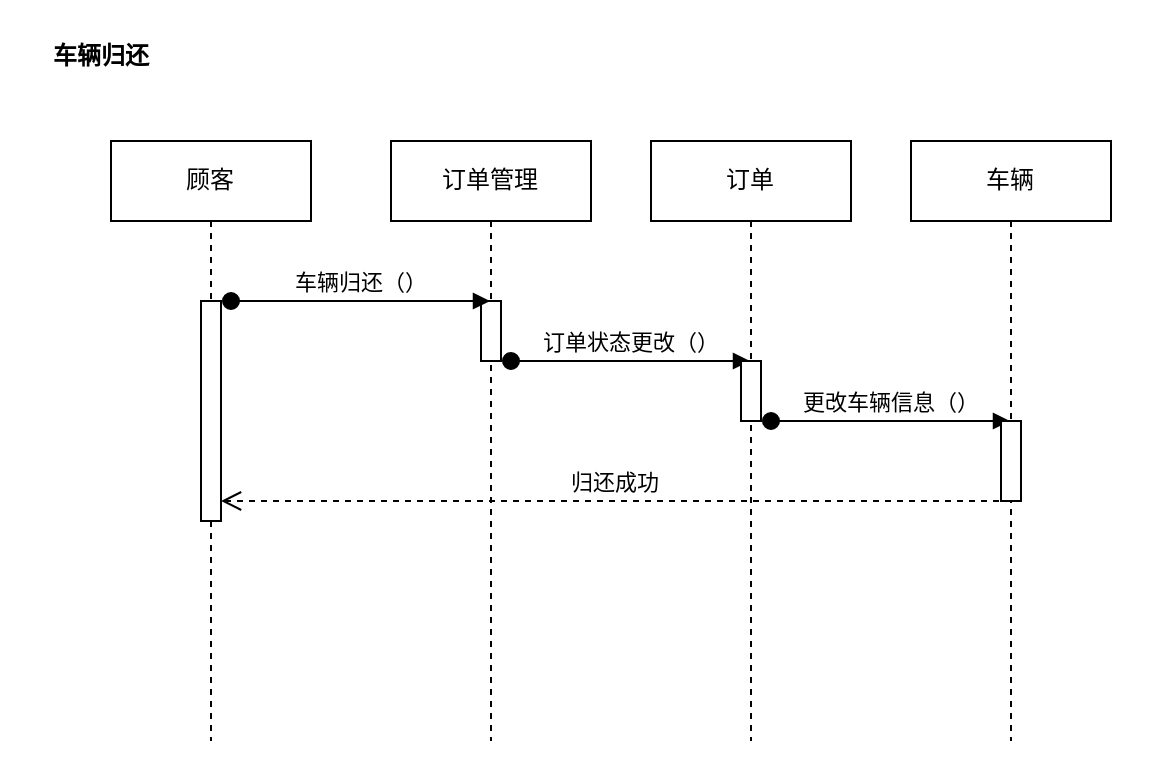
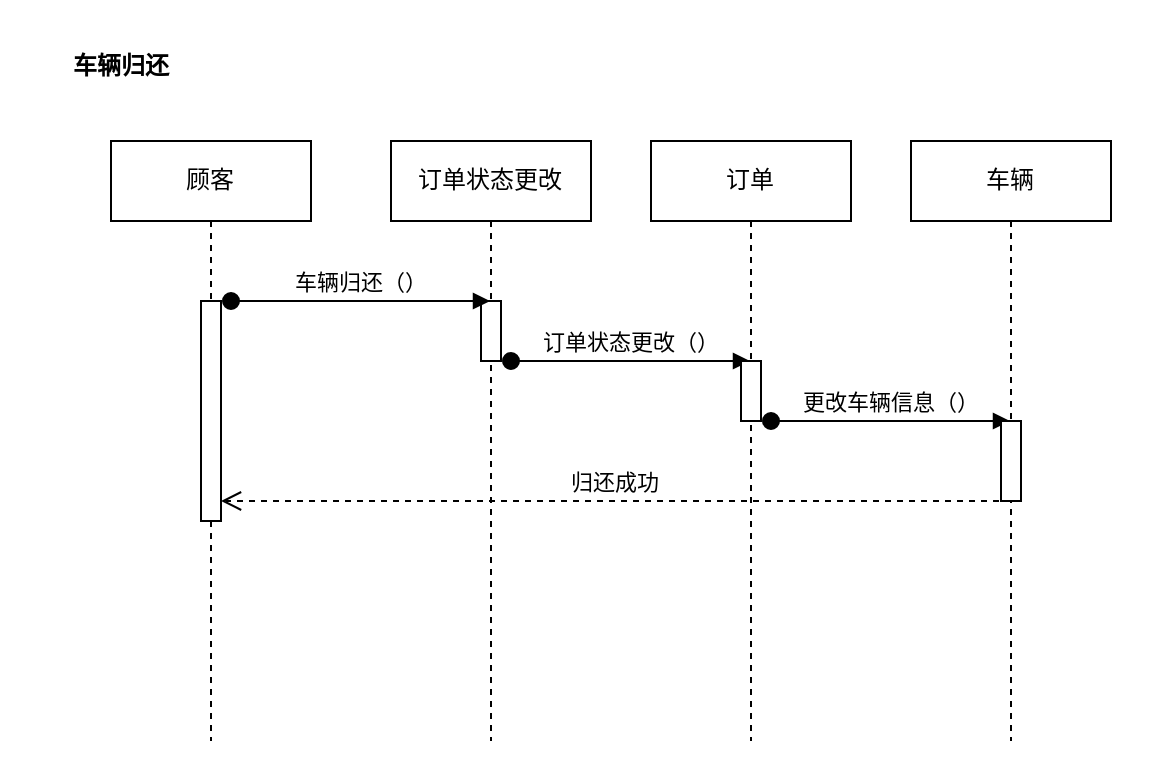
  <mxCell id="0" />
  <mxCell id="1" parent="0" />
  <mxCell id="2" value="顾客" style="shape=umlLifeline;perimeter=lifelinePerimeter;whiteSpace=wrap;html=1;container=1;dropTarget=0;collapsible=0;recursiveResize=0;outlineConnect=0;portConstraint=eastwest;newEdgeStyle={&quot;curved&quot;:0,&quot;rounded&quot;:0};" vertex="1" parent="1"><mxGeometry x="55" y="70" width="100" height="300" as="geometry" /></mxCell>
  <mxCell id="3" value="" style="html=1;points=[[0,0,0,0,5],[0,1,0,0,-5],[1,0,0,0,5],[1,1,0,0,-5]];perimeter=orthogonalPerimeter;outlineConnect=0;targetShapes=umlLifeline;portConstraint=eastwest;newEdgeStyle={&quot;curved&quot;:0,&quot;rounded&quot;:0};" vertex="1" parent="2"><mxGeometry x="45" y="80" width="10" height="110" as="geometry" /></mxCell>
- <mxCell id="4" value="订单管理" style="shape=umlLifeline;perimeter=lifelinePerimeter;whiteSpace=wrap;html=1;container=1;dropTarget=0;collapsible=0;recursiveResize=0;outlineConnect=0;portConstraint=eastwest;newEdgeStyle={&quot;curved&quot;:0,&quot;rounded&quot;:0};" vertex="1" parent="1"><mxGeometry x="195" y="70" width="100" height="300" as="geometry" /></mxCell>
+ <mxCell id="4" value="订单状态更改" style="shape=umlLifeline;perimeter=lifelinePerimeter;whiteSpace=wrap;html=1;container=1;dropTarget=0;collapsible=0;recursiveResize=0;outlineConnect=0;portConstraint=eastwest;newEdgeStyle={&quot;curved&quot;:0,&quot;rounded&quot;:0};" vertex="1" parent="1"><mxGeometry x="195" y="70" width="100" height="300" as="geometry" /></mxCell>
  <mxCell id="5" value="" style="html=1;points=[[0,0,0,0,5],[0,1,0,0,-5],[1,0,0,0,5],[1,1,0,0,-5]];perimeter=orthogonalPerimeter;outlineConnect=0;targetShapes=umlLifeline;portConstraint=eastwest;newEdgeStyle={&quot;curved&quot;:0,&quot;rounded&quot;:0};" vertex="1" parent="4"><mxGeometry x="45" y="80" width="10" height="30" as="geometry" /></mxCell>
  <mxCell id="6" value="车辆归还（）" style="html=1;verticalAlign=bottom;startArrow=oval;startFill=1;endArrow=block;startSize=8;curved=0;rounded=0;" edge="1" parent="1" target="4"><mxGeometry width="60" relative="1" as="geometry"><mxPoint x="115" y="150" as="sourcePoint" /><mxPoint x="175" y="150" as="targetPoint" /></mxGeometry></mxCell>
  <mxCell id="7" value="订单状态更改（）" style="html=1;verticalAlign=bottom;startArrow=oval;startFill=1;endArrow=block;startSize=8;curved=0;rounded=0;" edge="1" parent="1" target="8"><mxGeometry width="60" relative="1" as="geometry"><mxPoint x="255" y="180" as="sourcePoint" /><mxPoint x="345" y="180" as="targetPoint" /></mxGeometry></mxCell>
  <mxCell id="8" value="订单" style="shape=umlLifeline;perimeter=lifelinePerimeter;whiteSpace=wrap;html=1;container=1;dropTarget=0;collapsible=0;recursiveResize=0;outlineConnect=0;portConstraint=eastwest;newEdgeStyle={&quot;curved&quot;:0,&quot;rounded&quot;:0};" vertex="1" parent="1"><mxGeometry x="325" y="70" width="100" height="300" as="geometry" /></mxCell>
  <mxCell id="9" value="" style="html=1;points=[[0,0,0,0,5],[0,1,0,0,-5],[1,0,0,0,5],[1,1,0,0,-5]];perimeter=orthogonalPerimeter;outlineConnect=0;targetShapes=umlLifeline;portConstraint=eastwest;newEdgeStyle={&quot;curved&quot;:0,&quot;rounded&quot;:0};" vertex="1" parent="8"><mxGeometry x="45" y="110" width="10" height="30" as="geometry" /></mxCell>
  <mxCell id="10" value="更改车辆信息（）" style="html=1;verticalAlign=bottom;startArrow=oval;startFill=1;endArrow=block;startSize=8;curved=0;rounded=0;" edge="1" parent="1" target="11"><mxGeometry width="60" relative="1" as="geometry"><mxPoint x="385" y="210" as="sourcePoint" /><mxPoint x="465" y="210" as="targetPoint" /></mxGeometry></mxCell>
  <mxCell id="11" value="车辆" style="shape=umlLifeline;perimeter=lifelinePerimeter;whiteSpace=wrap;html=1;container=1;dropTarget=0;collapsible=0;recursiveResize=0;outlineConnect=0;portConstraint=eastwest;newEdgeStyle={&quot;curved&quot;:0,&quot;rounded&quot;:0};" vertex="1" parent="1"><mxGeometry x="455" y="70" width="100" height="300" as="geometry" /></mxCell>
  <mxCell id="12" value="" style="html=1;points=[[0,0,0,0,5],[0,1,0,0,-5],[1,0,0,0,5],[1,1,0,0,-5]];perimeter=orthogonalPerimeter;outlineConnect=0;targetShapes=umlLifeline;portConstraint=eastwest;newEdgeStyle={&quot;curved&quot;:0,&quot;rounded&quot;:0};" vertex="1" parent="11"><mxGeometry x="45" y="140" width="10" height="40" as="geometry" /></mxCell>
  <mxCell id="13" value="归还成功" style="html=1;verticalAlign=bottom;endArrow=open;dashed=1;endSize=8;curved=0;rounded=0;" edge="1" parent="1" target="3"><mxGeometry relative="1" as="geometry"><mxPoint x="505" y="250" as="sourcePoint" /><mxPoint x="115" y="250" as="targetPoint" /></mxGeometry></mxCell>
- <mxCell id="14" value="车辆归还" style="text;align=center;fontStyle=1;verticalAlign=middle;spacingLeft=3;spacingRight=3;strokeColor=none;rotatable=0;points=[[0,0.5],[1,0.5]];portConstraint=eastwest;html=1;" vertex="1" parent="1"><mxGeometry x="10" y="15" width="80" height="26" as="geometry" /></mxCell>
+ <mxCell id="14" value="车辆归还" style="text;align=center;fontStyle=1;verticalAlign=middle;spacingLeft=3;spacingRight=3;strokeColor=none;rotatable=0;points=[[0,0.5],[1,0.5]];portConstraint=eastwest;html=1;" vertex="1" parent="1"><mxGeometry x="20" y="20" width="80" height="26" as="geometry" /></mxCell>
